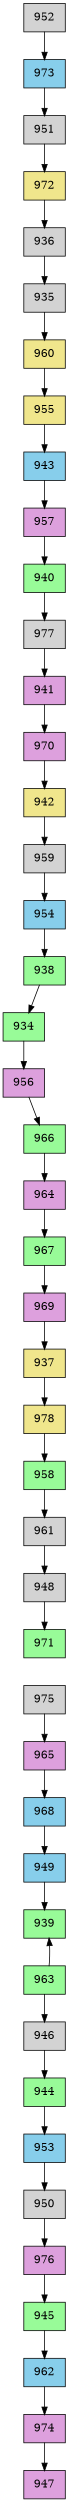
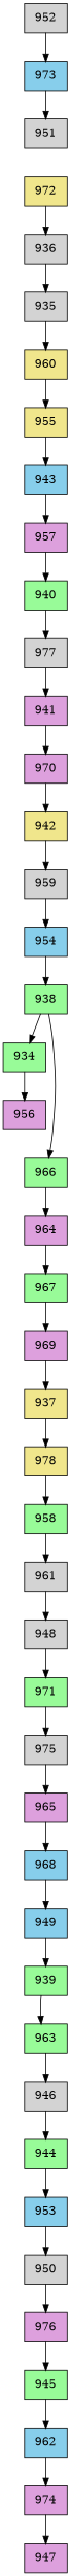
  digraph {
    node [fillcolor=lightgrey shape=record style=filled]
    n1 [label="{952}"]
    n2 [fillcolor=skyblue label="{973}"]
    n3 [label="{951}"]
    n4 [fillcolor=khaki label="{972}"]
    n5 [label="{936}"]
    n6 [label="{935}"]
    n7 [fillcolor=khaki label="{960}"]
    n8 [fillcolor=khaki label="{955}"]
    n9 [fillcolor=skyblue label="{943}"]
    n10 [fillcolor=plum label="{957}"]
    n11 [fillcolor=palegreen label="{940}"]
    n12 [label="{977}"]
    n13 [fillcolor=plum label="{941}"]
    n14 [fillcolor=plum label="{970}"]
    n15 [fillcolor=khaki label="{942}"]
    n16 [label="{959}"]
    n17 [fillcolor=skyblue label="{954}"]
    n18 [fillcolor=palegreen label="{938}"]
    n19 [fillcolor=palegreen label="{934}"]
    n20 [fillcolor=plum label="{956}"]
    n21 [fillcolor=palegreen label="{966}"]
    n22 [fillcolor=plum label="{964}"]
    n23 [fillcolor=palegreen label="{967}"]
    n24 [fillcolor=plum label="{969}"]
    n25 [fillcolor=khaki label="{937}"]
    n26 [fillcolor=khaki label="{978}"]
    n27 [fillcolor=palegreen label="{958}"]
    n28 [label="{961}"]
    n29 [label="{948}"]
    n30 [fillcolor=palegreen label="{971}"]
    n31 [label="{975}"]
    n32 [fillcolor=plum label="{965}"]
    n33 [fillcolor=skyblue label="{968}"]
    n34 [fillcolor=skyblue label="{949}"]
    n35 [fillcolor=palegreen label="{939}"]
    n36 [fillcolor=palegreen label="{963}"]
    n37 [label="{946}"]
    n38 [fillcolor=palegreen label="{944}"]
    n39 [fillcolor=skyblue label="{953}"]
    n40 [label="{950}"]
    n41 [fillcolor=plum label="{976}"]
    n42 [fillcolor=palegreen label="{945}"]
    n43 [fillcolor=skyblue label="{962}"]
    n44 [fillcolor=plum label="{974}"]
    n45 [fillcolor=plum label="{947}"]
    n1 -> n2
    n2 -> n3
-   n3 -> n4
    n4 -> n5
    n5 -> n6
    n6 -> n7
    n7 -> n8
    n8 -> n9
    n9 -> n10
    n10 -> n11
    n11 -> n12
    n12 -> n13
    n13 -> n14
    n14 -> n15
    n15 -> n16
    n16 -> n17
    n17 -> n18
    n18 -> n19
    n19 -> n20
-   n20 -> n21
+   n18 -> n21
    n21 -> n22
    n22 -> n23
    n23 -> n24
    n24 -> n25
    n25 -> n26
    n26 -> n27
    n27 -> n28
    n28 -> n29
    n29 -> n30
+   n30 -> n31
    n31 -> n32
    n32 -> n33
    n33 -> n34
    n34 -> n35
-   n36 -> n35
+   n35 -> n36
    n36 -> n37
    n37 -> n38
    n38 -> n39
    n39 -> n40
    n40 -> n41
    n41 -> n42
    n42 -> n43
    n43 -> n44
    n44 -> n45
  }
